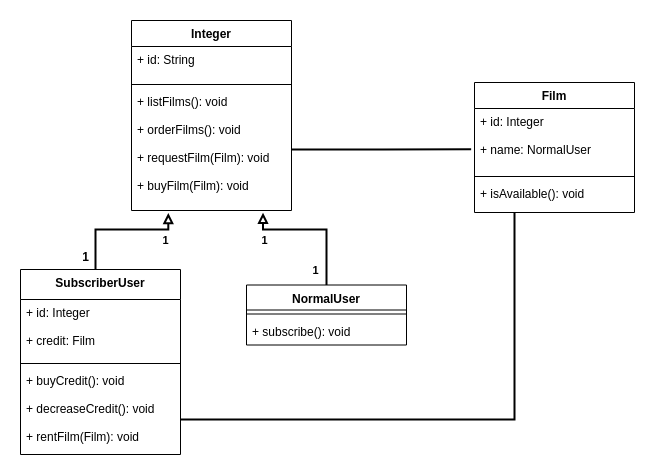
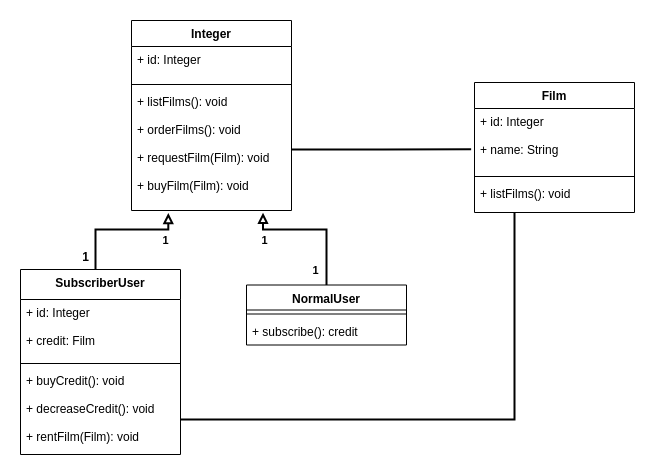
  <mxCell id="0" />
  <mxCell id="1" parent="0" />
  <mxCell id="2" value="Integer" style="swimlane;fontStyle=1;align=center;verticalAlign=top;childLayout=stackLayout;horizontal=1;startSize=26;horizontalStack=0;resizeParent=1;resizeParentMax=0;resizeLast=0;collapsible=1;marginBottom=0;" vertex="1" parent="1"><mxGeometry x="131" y="20" width="160" height="190" as="geometry" /></mxCell>
- <mxCell id="3" value="+ id: String&#10;&#10;" style="text;strokeColor=none;fillColor=none;align=left;verticalAlign=top;spacingLeft=4;spacingRight=4;overflow=hidden;rotatable=0;points=[[0,0.5],[1,0.5]];portConstraint=eastwest;" vertex="1" parent="2"><mxGeometry y="26" width="160" height="34" as="geometry" /></mxCell>
+ <mxCell id="3" value="+ id: Integer&#10;&#10;" style="text;strokeColor=none;fillColor=none;align=left;verticalAlign=top;spacingLeft=4;spacingRight=4;overflow=hidden;rotatable=0;points=[[0,0.5],[1,0.5]];portConstraint=eastwest;" vertex="1" parent="2"><mxGeometry y="26" width="160" height="34" as="geometry" /></mxCell>
  <mxCell id="4" value="" style="line;strokeWidth=1;fillColor=none;align=left;verticalAlign=middle;spacingTop=-1;spacingLeft=3;spacingRight=3;rotatable=0;labelPosition=right;points=[];portConstraint=eastwest;" vertex="1" parent="2"><mxGeometry y="60" width="160" height="8" as="geometry" /></mxCell>
  <mxCell id="5" value="+ listFilms(): void&#10;&#10;+ orderFilms(): void&#10;&#10;+ requestFilm(Film): void&#10;&#10;+ buyFilm(Film): void" style="text;strokeColor=none;fillColor=none;align=left;verticalAlign=top;spacingLeft=4;spacingRight=4;overflow=hidden;rotatable=0;points=[[0,0.5],[1,0.5]];portConstraint=eastwest;" vertex="1" parent="2"><mxGeometry y="68" width="160" height="122" as="geometry" /></mxCell>
  <mxCell id="6" style="edgeStyle=orthogonalEdgeStyle;rounded=0;orthogonalLoop=1;jettySize=auto;html=1;endArrow=block;endFill=0;strokeWidth=2;entryX=0.23;entryY=1.021;entryDx=0;entryDy=0;entryPerimeter=0;" edge="1" parent="1" source="9" target="5"><mxGeometry relative="1" as="geometry"><mxPoint x="165" y="220" as="targetPoint" /><Array as="points"><mxPoint x="95" y="229" /><mxPoint x="168" y="229" /></Array></mxGeometry></mxCell>
  <mxCell id="7" value="&lt;b&gt;&lt;font style=&quot;font-size: 12px&quot;&gt;1&lt;/font&gt;&lt;/b&gt;" style="edgeLabel;html=1;align=center;verticalAlign=middle;resizable=0;points=[];" vertex="1" connectable="0" parent="6"><mxGeometry x="-0.804" relative="1" as="geometry"><mxPoint x="-11" as="offset" /></mxGeometry></mxCell>
  <mxCell id="8" value="&lt;b&gt;1&lt;/b&gt;" style="edgeLabel;html=1;align=center;verticalAlign=middle;resizable=0;points=[];" vertex="1" connectable="0" parent="6"><mxGeometry x="0.643" y="1" relative="1" as="geometry"><mxPoint x="3" y="11" as="offset" /></mxGeometry></mxCell>
  <mxCell id="9" value="SubscriberUser" style="swimlane;fontStyle=1;align=center;verticalAlign=top;childLayout=stackLayout;horizontal=1;startSize=30;horizontalStack=0;resizeParent=1;resizeParentMax=0;resizeLast=0;collapsible=1;marginBottom=0;" vertex="1" parent="1"><mxGeometry x="20" y="269" width="160" height="185" as="geometry" /></mxCell>
  <mxCell id="10" value="+ id: Integer&#10;&#10;+ credit: Film" style="text;strokeColor=none;fillColor=none;align=left;verticalAlign=top;spacingLeft=4;spacingRight=4;overflow=hidden;rotatable=0;points=[[0,0.5],[1,0.5]];portConstraint=eastwest;" vertex="1" parent="9"><mxGeometry y="30" width="160" height="60" as="geometry" /></mxCell>
  <mxCell id="11" value="" style="line;strokeWidth=1;fillColor=none;align=left;verticalAlign=middle;spacingTop=-1;spacingLeft=3;spacingRight=3;rotatable=0;labelPosition=right;points=[];portConstraint=eastwest;" vertex="1" parent="9"><mxGeometry y="90" width="160" height="8" as="geometry" /></mxCell>
  <mxCell id="12" value="+ buyCredit(): void&#10;&#10;+ decreaseCredit(): void&#10;&#10;+ rentFilm(Film): void&#10;" style="text;strokeColor=none;fillColor=none;align=left;verticalAlign=top;spacingLeft=4;spacingRight=4;overflow=hidden;rotatable=0;points=[[0,0.5],[1,0.5]];portConstraint=eastwest;" vertex="1" parent="9"><mxGeometry y="98" width="160" height="87" as="geometry" /></mxCell>
  <mxCell id="13" style="edgeStyle=orthogonalEdgeStyle;rounded=0;orthogonalLoop=1;jettySize=auto;html=1;exitX=0.5;exitY=0;exitDx=0;exitDy=0;endArrow=block;endFill=0;strokeWidth=2;entryX=0.822;entryY=1.018;entryDx=0;entryDy=0;entryPerimeter=0;" edge="1" parent="1" source="16" target="5"><mxGeometry relative="1" as="geometry"><mxPoint x="265" y="208" as="targetPoint" /><Array as="points"><mxPoint x="326" y="229" /><mxPoint x="263" y="229" /></Array></mxGeometry></mxCell>
  <mxCell id="14" value="&lt;b&gt;1&lt;/b&gt;" style="edgeLabel;html=1;align=center;verticalAlign=middle;resizable=0;points=[];" vertex="1" connectable="0" parent="13"><mxGeometry x="0.66" relative="1" as="geometry"><mxPoint x="-5" y="10" as="offset" /></mxGeometry></mxCell>
  <mxCell id="15" value="&lt;b&gt;1&lt;/b&gt;" style="edgeLabel;html=1;align=center;verticalAlign=middle;resizable=0;points=[];" vertex="1" connectable="0" parent="13"><mxGeometry x="-0.707" y="-1" relative="1" as="geometry"><mxPoint x="-13" y="5" as="offset" /></mxGeometry></mxCell>
  <mxCell id="16" value="NormalUser" style="swimlane;fontStyle=1;align=center;verticalAlign=top;childLayout=stackLayout;horizontal=1;startSize=25;horizontalStack=0;resizeParent=1;resizeParentMax=0;resizeLast=0;collapsible=1;marginBottom=0;" vertex="1" parent="1"><mxGeometry x="246" y="284.5" width="160" height="60" as="geometry" /></mxCell>
  <mxCell id="17" value="" style="line;strokeWidth=1;fillColor=none;align=left;verticalAlign=middle;spacingTop=-1;spacingLeft=3;spacingRight=3;rotatable=0;labelPosition=right;points=[];portConstraint=eastwest;" vertex="1" parent="16"><mxGeometry y="25" width="160" height="8" as="geometry" /></mxCell>
- <mxCell id="18" value="+ subscribe(): void" style="text;strokeColor=none;fillColor=none;align=left;verticalAlign=top;spacingLeft=4;spacingRight=4;overflow=hidden;rotatable=0;points=[[0,0.5],[1,0.5]];portConstraint=eastwest;" vertex="1" parent="16"><mxGeometry y="33" width="160" height="27" as="geometry" /></mxCell>
+ <mxCell id="18" value="+ subscribe(): credit" style="text;strokeColor=none;fillColor=none;align=left;verticalAlign=top;spacingLeft=4;spacingRight=4;overflow=hidden;rotatable=0;points=[[0,0.5],[1,0.5]];portConstraint=eastwest;" vertex="1" parent="16"><mxGeometry y="33" width="160" height="27" as="geometry" /></mxCell>
  <mxCell id="19" value="Film" style="swimlane;fontStyle=1;align=center;verticalAlign=top;childLayout=stackLayout;horizontal=1;startSize=26;horizontalStack=0;resizeParent=1;resizeParentMax=0;resizeLast=0;collapsible=1;marginBottom=0;" vertex="1" parent="1"><mxGeometry x="474" y="82" width="160" height="130" as="geometry" /></mxCell>
- <mxCell id="20" value="+ id: Integer&#10;&#10;+ name: NormalUser" style="text;strokeColor=none;fillColor=none;align=left;verticalAlign=top;spacingLeft=4;spacingRight=4;overflow=hidden;rotatable=0;points=[[0,0.5],[1,0.5]];portConstraint=eastwest;" vertex="1" parent="19"><mxGeometry y="26" width="160" height="64" as="geometry" /></mxCell>
+ <mxCell id="20" value="+ id: Integer&#10;&#10;+ name: String" style="text;strokeColor=none;fillColor=none;align=left;verticalAlign=top;spacingLeft=4;spacingRight=4;overflow=hidden;rotatable=0;points=[[0,0.5],[1,0.5]];portConstraint=eastwest;" vertex="1" parent="19"><mxGeometry y="26" width="160" height="64" as="geometry" /></mxCell>
  <mxCell id="21" value="" style="line;strokeWidth=1;fillColor=none;align=left;verticalAlign=middle;spacingTop=-1;spacingLeft=3;spacingRight=3;rotatable=0;labelPosition=right;points=[];portConstraint=eastwest;" vertex="1" parent="19"><mxGeometry y="90" width="160" height="8" as="geometry" /></mxCell>
- <mxCell id="22" value="+ isAvailable(): void" style="text;strokeColor=none;fillColor=none;align=left;verticalAlign=top;spacingLeft=4;spacingRight=4;overflow=hidden;rotatable=0;points=[[0,0.5],[1,0.5]];portConstraint=eastwest;" vertex="1" parent="19"><mxGeometry y="98" width="160" height="32" as="geometry" /></mxCell>
+ <mxCell id="22" value="+ listFilms(): void" style="text;strokeColor=none;fillColor=none;align=left;verticalAlign=top;spacingLeft=4;spacingRight=4;overflow=hidden;rotatable=0;points=[[0,0.5],[1,0.5]];portConstraint=eastwest;" vertex="1" parent="19"><mxGeometry y="98" width="160" height="32" as="geometry" /></mxCell>
  <mxCell id="23" style="edgeStyle=orthogonalEdgeStyle;rounded=0;orthogonalLoop=1;jettySize=auto;html=1;entryX=-0.021;entryY=0.635;entryDx=0;entryDy=0;entryPerimeter=0;endArrow=none;endFill=0;strokeWidth=2;" edge="1" parent="1" source="5" target="20"><mxGeometry relative="1" as="geometry" /></mxCell>
  <mxCell id="24" style="edgeStyle=orthogonalEdgeStyle;rounded=0;orthogonalLoop=1;jettySize=auto;html=1;endArrow=none;endFill=0;strokeWidth=2;" edge="1" parent="1" source="12" target="22"><mxGeometry relative="1" as="geometry"><Array as="points"><mxPoint x="514" y="419" /></Array></mxGeometry></mxCell>
